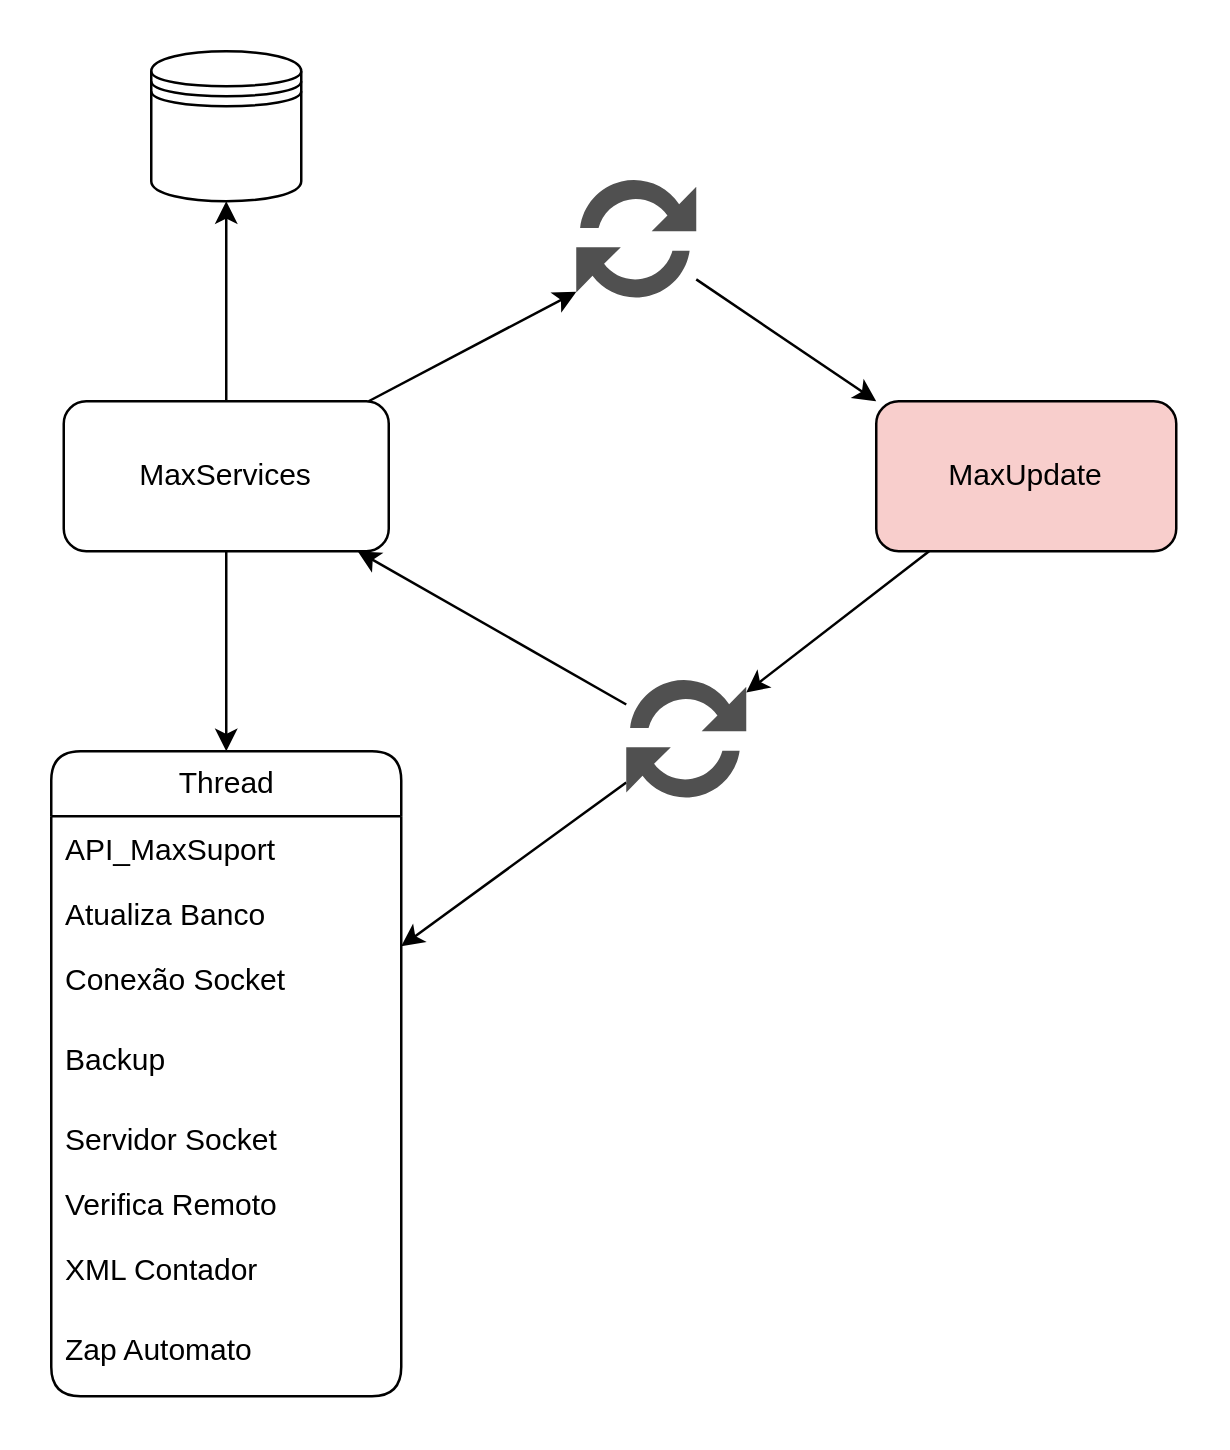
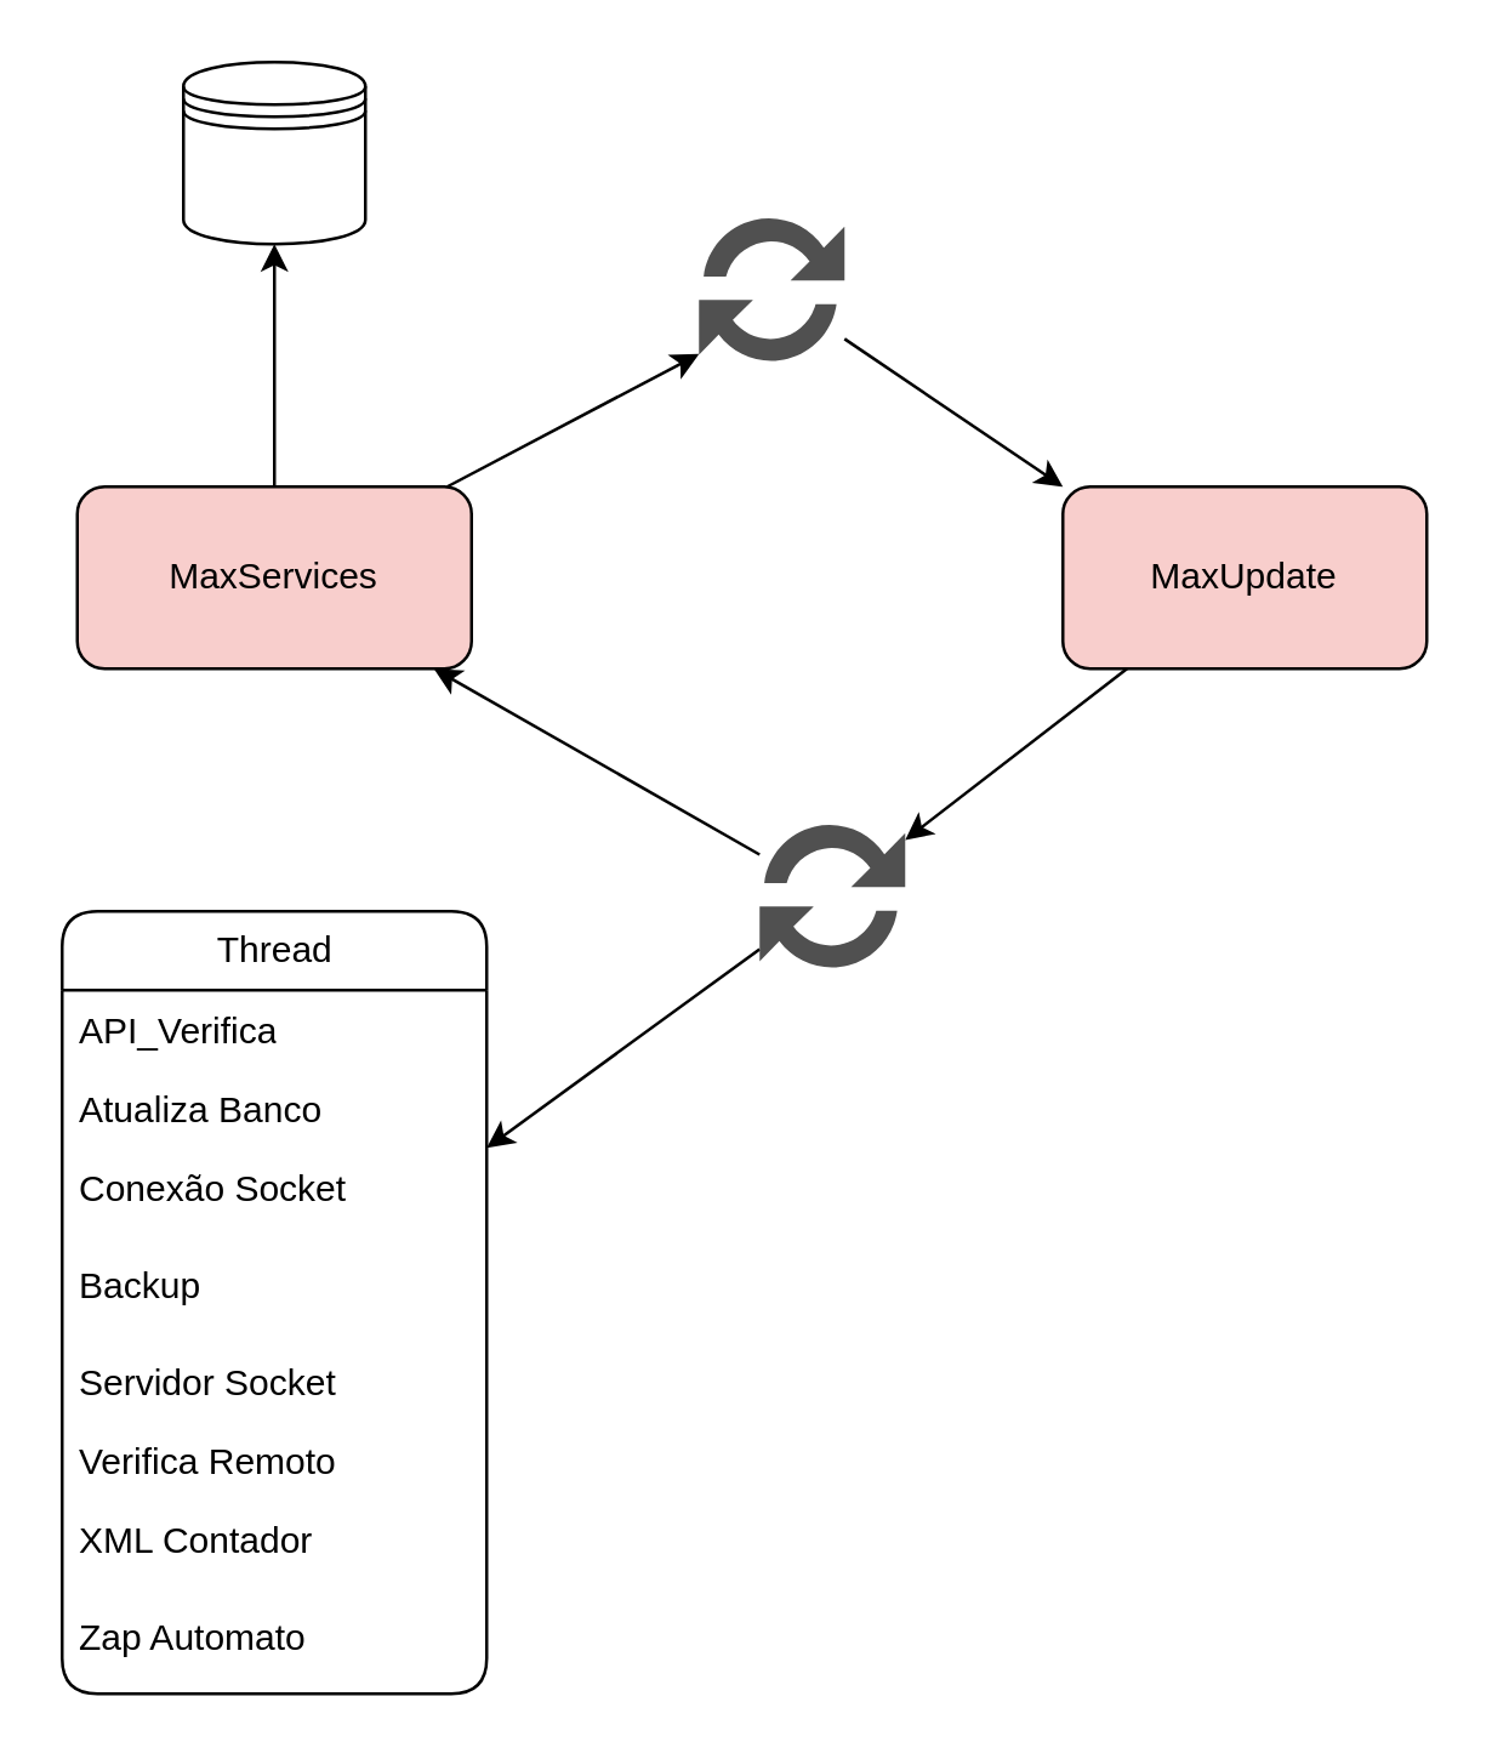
  <mxCell id="0" />
  <mxCell id="1" parent="0" />
  <mxCell id="2" style="edgeStyle=none;html=1;exitX=0.5;exitY=0;exitDx=0;exitDy=0;entryX=0.5;entryY=1;entryDx=0;entryDy=0;" edge="1" parent="1" source="5" target="8"><mxGeometry relative="1" as="geometry" /></mxCell>
- <mxCell id="3" style="edgeStyle=none;html=1;" edge="1" parent="1" source="5" target="9"><mxGeometry relative="1" as="geometry" /></mxCell>
  <mxCell id="4" style="edgeStyle=none;html=1;entryX=0;entryY=0.925;entryDx=0;entryDy=0;entryPerimeter=0;" edge="1" parent="1" source="5" target="19"><mxGeometry relative="1" as="geometry" /></mxCell>
- <mxCell id="5" value="MaxServices" style="rounded=1;whiteSpace=wrap;html=1;" vertex="1" parent="1"><mxGeometry x="25" y="160" width="130" height="60" as="geometry" /></mxCell>
+ <mxCell id="5" value="MaxServices" style="rounded=1;whiteSpace=wrap;html=1;fillColor=#f8cecc;" vertex="1" parent="1"><mxGeometry x="25" y="160" width="130" height="60" as="geometry" /></mxCell>
  <mxCell id="6" style="edgeStyle=none;html=1;" edge="1" parent="1" source="7" target="22"><mxGeometry relative="1" as="geometry" /></mxCell>
  <mxCell id="7" value="MaxUpdate" style="rounded=1;whiteSpace=wrap;html=1;fillColor=#f8cecc;" vertex="1" parent="1"><mxGeometry x="350" y="160" width="120" height="60" as="geometry" /></mxCell>
  <mxCell id="8" value="" style="shape=datastore;whiteSpace=wrap;html=1;" vertex="1" parent="1"><mxGeometry x="60" y="20" width="60" height="60" as="geometry" /></mxCell>
  <mxCell id="9" value="Thread" style="swimlane;fontStyle=0;childLayout=stackLayout;horizontal=1;startSize=26;fillColor=none;horizontalStack=0;resizeParent=1;resizeParentMax=0;resizeLast=0;collapsible=1;marginBottom=0;html=1;rounded=1;shadow=0;glass=0;" vertex="1" parent="1"><mxGeometry x="20" y="300" width="140" height="258" as="geometry" /></mxCell>
- <mxCell id="10" value="API_MaxSuport" style="text;strokeColor=none;fillColor=none;align=left;verticalAlign=top;spacingLeft=4;spacingRight=4;overflow=hidden;rotatable=0;points=[[0,0.5],[1,0.5]];portConstraint=eastwest;whiteSpace=wrap;html=1;" vertex="1" parent="9"><mxGeometry y="26" width="140" height="26" as="geometry" /></mxCell>
+ <mxCell id="10" value="API_Verifica" style="text;strokeColor=none;fillColor=none;align=left;verticalAlign=top;spacingLeft=4;spacingRight=4;overflow=hidden;rotatable=0;points=[[0,0.5],[1,0.5]];portConstraint=eastwest;whiteSpace=wrap;html=1;" vertex="1" parent="9"><mxGeometry y="26" width="140" height="26" as="geometry" /></mxCell>
  <mxCell id="11" value="Atualiza Banco" style="text;strokeColor=none;fillColor=none;align=left;verticalAlign=top;spacingLeft=4;spacingRight=4;overflow=hidden;rotatable=0;points=[[0,0.5],[1,0.5]];portConstraint=eastwest;whiteSpace=wrap;html=1;" vertex="1" parent="9"><mxGeometry y="52" width="140" height="26" as="geometry" /></mxCell>
  <mxCell id="12" value="Conexão Socket" style="text;strokeColor=none;fillColor=none;align=left;verticalAlign=top;spacingLeft=4;spacingRight=4;overflow=hidden;rotatable=0;points=[[0,0.5],[1,0.5]];portConstraint=eastwest;whiteSpace=wrap;html=1;" vertex="1" parent="9"><mxGeometry y="78" width="140" height="32" as="geometry" /></mxCell>
  <mxCell id="13" value="Backup" style="text;strokeColor=none;fillColor=none;align=left;verticalAlign=top;spacingLeft=4;spacingRight=4;overflow=hidden;rotatable=0;points=[[0,0.5],[1,0.5]];portConstraint=eastwest;whiteSpace=wrap;html=1;" vertex="1" parent="9"><mxGeometry y="110" width="140" height="32" as="geometry" /></mxCell>
  <mxCell id="14" value="Servidor Socket" style="text;strokeColor=none;fillColor=none;align=left;verticalAlign=top;spacingLeft=4;spacingRight=4;overflow=hidden;rotatable=0;points=[[0,0.5],[1,0.5]];portConstraint=eastwest;whiteSpace=wrap;html=1;" vertex="1" parent="9"><mxGeometry y="142" width="140" height="26" as="geometry" /></mxCell>
  <mxCell id="15" value="Verifica Remoto" style="text;strokeColor=none;fillColor=none;align=left;verticalAlign=top;spacingLeft=4;spacingRight=4;overflow=hidden;rotatable=0;points=[[0,0.5],[1,0.5]];portConstraint=eastwest;whiteSpace=wrap;html=1;" vertex="1" parent="9"><mxGeometry y="168" width="140" height="26" as="geometry" /></mxCell>
  <mxCell id="16" value="XML Contador" style="text;strokeColor=none;fillColor=none;align=left;verticalAlign=top;spacingLeft=4;spacingRight=4;overflow=hidden;rotatable=0;points=[[0,0.5],[1,0.5]];portConstraint=eastwest;whiteSpace=wrap;html=1;" vertex="1" parent="9"><mxGeometry y="194" width="140" height="32" as="geometry" /></mxCell>
  <mxCell id="17" value="Zap Automato" style="text;strokeColor=none;fillColor=none;align=left;verticalAlign=top;spacingLeft=4;spacingRight=4;overflow=hidden;rotatable=0;points=[[0,0.5],[1,0.5]];portConstraint=eastwest;whiteSpace=wrap;html=1;" vertex="1" parent="9"><mxGeometry y="226" width="140" height="32" as="geometry" /></mxCell>
  <mxCell id="18" style="edgeStyle=none;html=1;entryX=0;entryY=0;entryDx=0;entryDy=0;" edge="1" parent="1" source="19" target="7"><mxGeometry relative="1" as="geometry" /></mxCell>
  <mxCell id="19" value="" style="sketch=0;pointerEvents=1;shadow=0;dashed=0;html=1;strokeColor=none;labelPosition=center;verticalLabelPosition=bottom;verticalAlign=top;align=center;fillColor=#505050;shape=mxgraph.mscae.intune.update;rounded=1;glass=0;" vertex="1" parent="1"><mxGeometry x="230" y="70" width="48" height="50" as="geometry" /></mxCell>
  <mxCell id="20" style="edgeStyle=none;html=1;" edge="1" parent="1" source="22" target="9"><mxGeometry relative="1" as="geometry" /></mxCell>
  <mxCell id="21" style="edgeStyle=none;html=1;" edge="1" parent="1" source="22" target="5"><mxGeometry relative="1" as="geometry" /></mxCell>
  <mxCell id="22" value="" style="sketch=0;pointerEvents=1;shadow=0;dashed=0;html=1;strokeColor=none;labelPosition=center;verticalLabelPosition=bottom;verticalAlign=top;align=center;fillColor=#505050;shape=mxgraph.mscae.intune.update;rounded=1;glass=0;" vertex="1" parent="1"><mxGeometry x="250" y="270" width="48" height="50" as="geometry" /></mxCell>
